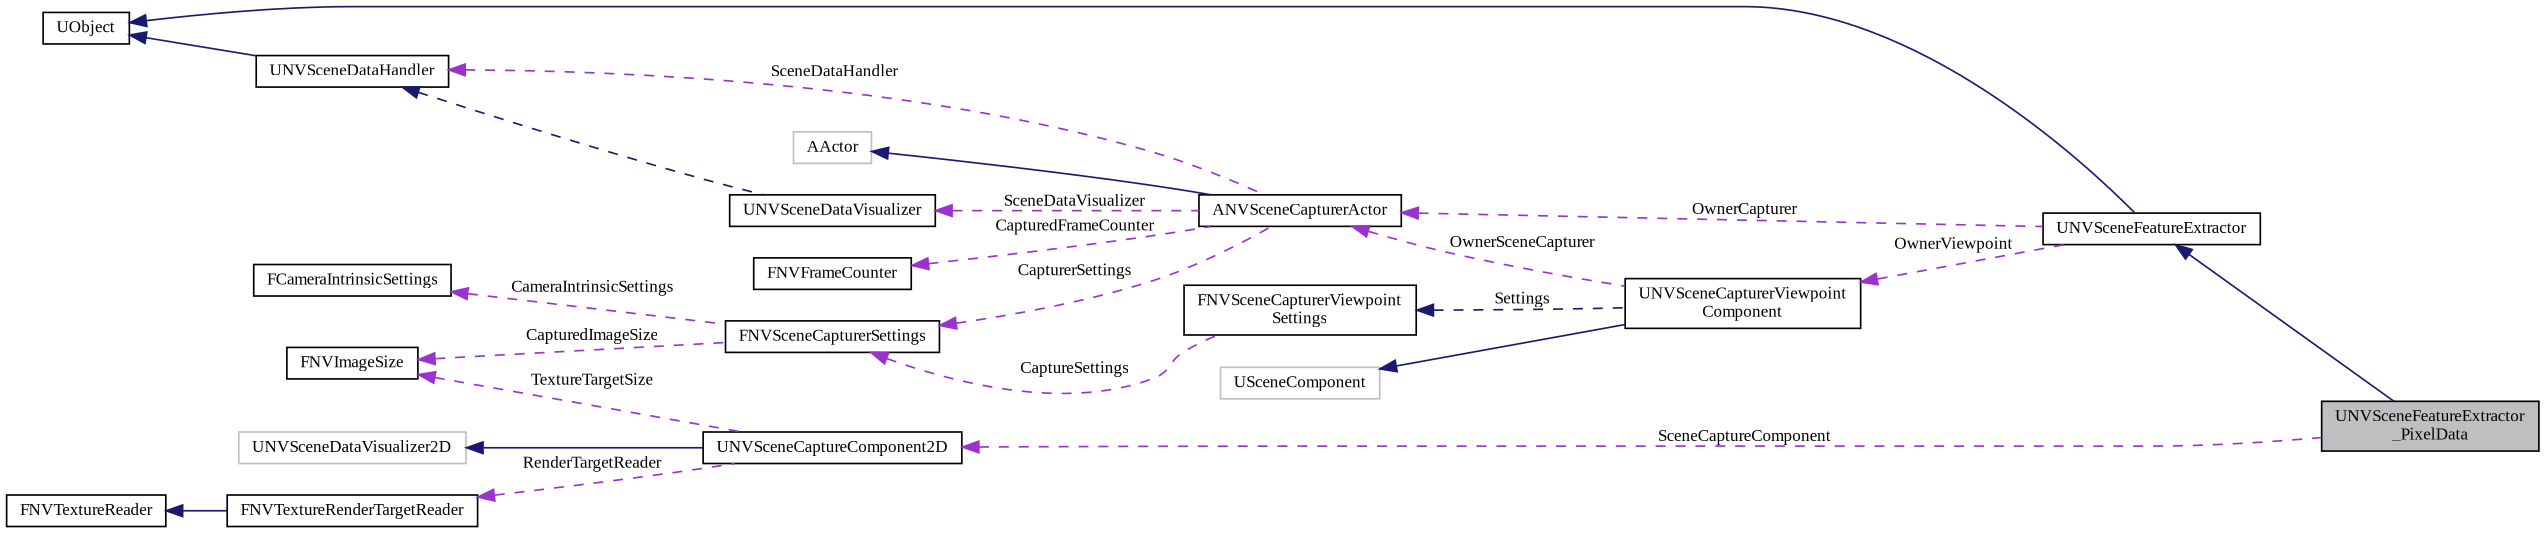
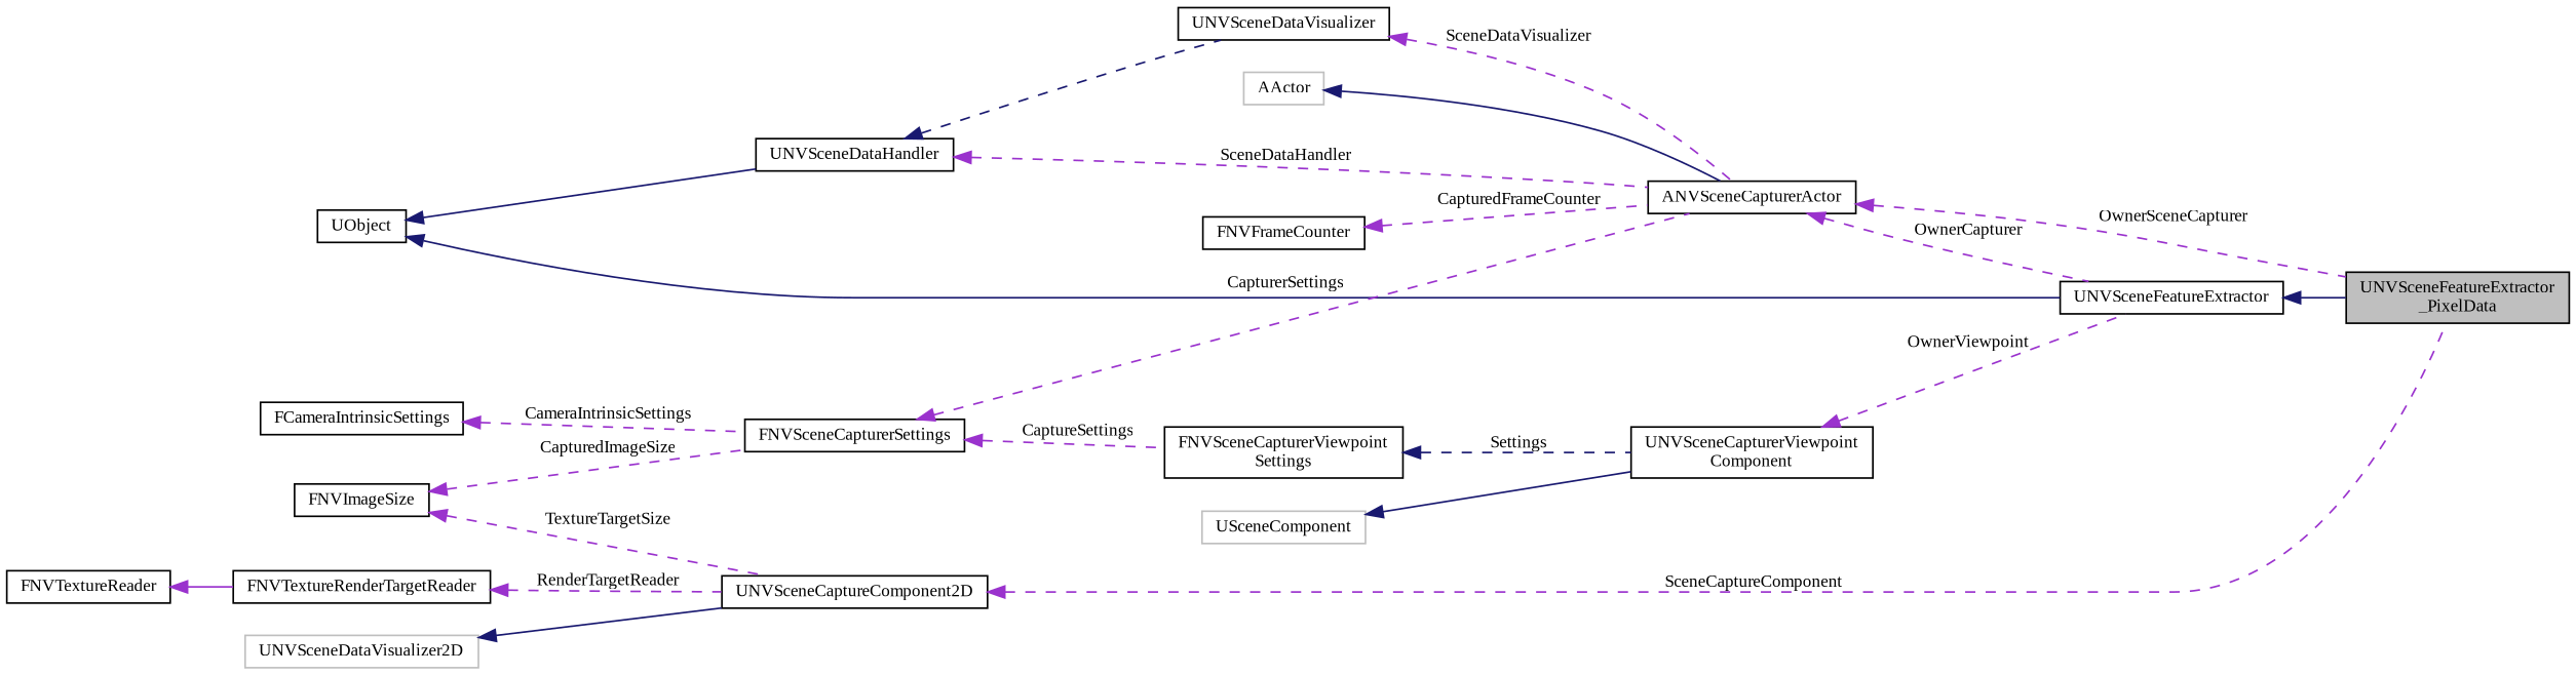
  digraph {
    fontname="Liberation Serif"
    rankdir=LR
    node [color=black fillcolor=white fontname="Liberation Serif" fontsize=10 shape=record style=filled]
    edge [color=darkorchid3 dir=back fontname="Liberation Serif" fontsize=10 labelfontname=Helvetica labelfontsize=10 style=dashed]
    n1 [fillcolor=grey75 fontcolor=black height=0.2 label="UNVSceneFeatureExtractor\l_PixelData" width=0.4]
    n2 [height=0.2 label=UNVSceneFeatureExtractor width=0.4]
    n3 [height=0.2 label=UObject width=0.4]
    n4 [height=0.2 label=UNVSceneDataHandler width=0.4]
    n5 [height=0.2 label=ANVSceneCapturerActor width=0.4]
    n6 [height=0.2 label=UNVSceneDataVisualizer width=0.4]
    n7 [height=0.2 label="UNVSceneCapturerViewpoint\lComponent" width=0.4]
    n8 [color=grey75 height=0.2 label=USceneComponent width=0.4]
    n9 [color=grey75 height=0.2 label=AActor width=0.4]
    n10 [height=0.2 label=FNVSceneCapturerSettings width=0.4]
    n11 [height=0.2 label="FNVSceneCapturerViewpoint\lSettings" width=0.4]
    n12 [height=0.2 label=FCameraIntrinsicSettings width=0.4]
    n13 [height=0.2 label=FNVImageSize width=0.4]
    n14 [height=0.2 label=UNVSceneCaptureComponent2D width=0.4]
    n15 [height=0.2 label=FNVFrameCounter width=0.4]
    n16 [color=grey75 height=0.2 label=UNVSceneDataVisualizer2D width=0.4]
    n17 [height=0.2 label=FNVTextureRenderTargetReader width=0.4]
    n18 [height=0.2 label=FNVTextureReader width=0.4]
    n2 -> n1 [color=midnightblue style=solid]
    n3 -> n2 [color=midnightblue style=solid]
    n3 -> n4 [color=midnightblue style=solid]
    n4 -> n5 [label=" SceneDataHandler"]
    n4 -> n6 [color=midnightblue]
    n5 -> n2 [label=" OwnerCapturer"]
-   n5 -> n7 [label=" OwnerSceneCapturer"]
+   n5 -> n1 [label=" OwnerSceneCapturer"]
    n6 -> n5 [label=" SceneDataVisualizer"]
    n7 -> n2 [label=" OwnerViewpoint"]
    n8 -> n7 [color=midnightblue style=solid]
    n9 -> n5 [color=midnightblue style=solid]
    n10 -> n5 [label=" CapturerSettings"]
    n10 -> n11 [label=" CaptureSettings"]
    n11 -> n7 [color=midnightblue label=" Settings"]
    n12 -> n10 [label=" CameraIntrinsicSettings"]
    n13 -> n10 [label=" CapturedImageSize"]
    n13 -> n14 [label=" TextureTargetSize"]
    n14 -> n1 [label=" SceneCaptureComponent"]
    n15 -> n5 [label=" CapturedFrameCounter"]
    n16 -> n14 [color=midnightblue style=solid]
    n17 -> n14 [label=" RenderTargetReader"]
-   n18 -> n17 [color=midnightblue style=solid]
+   n18 -> n17 [style=solid]
  }
